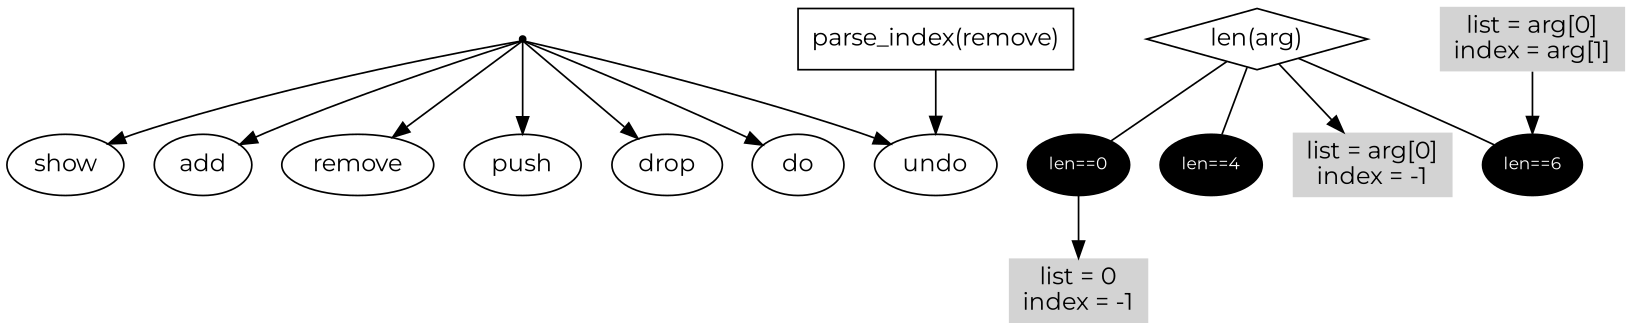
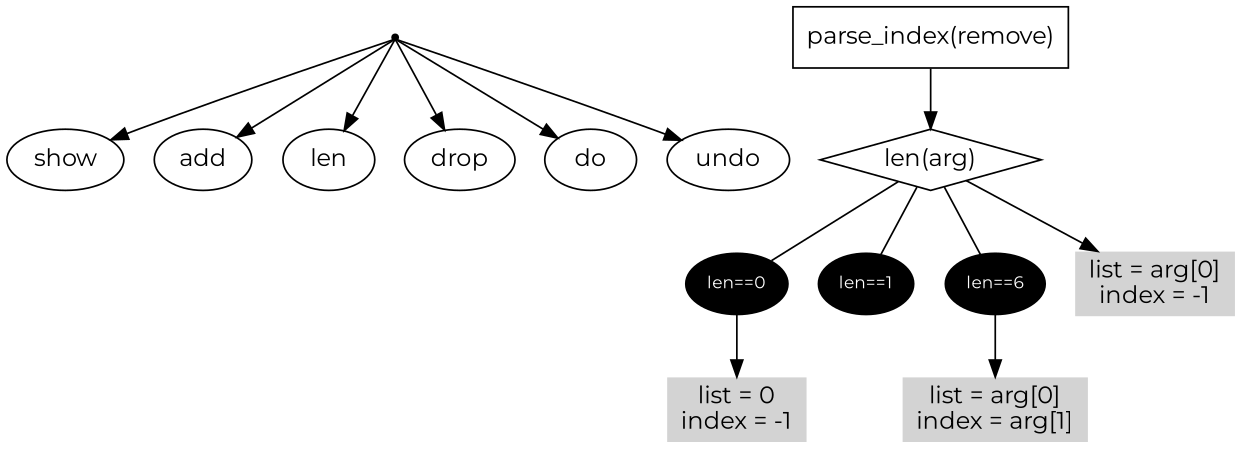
  digraph {
    fontname=Montserrat
    node [fontname=Montserrat]
    edge [fontname=Montserrat]
    start [shape=point]
    show
    add
-   remove
-   push
+   push [label=len]
    drop
    do
    undo
    n9 [label="parse_index(remove)" shape=box]
    n10 [label="len(arg)" shape=diamond]
    n11 [fillcolor=black fontcolor=white fontsize=10 label="len==0" style=filled]
-   n12 [fillcolor=black fontcolor=white fontsize=10 label="len==4" style=filled]
+   n12 [fillcolor=black fontcolor=white fontsize=10 label="len==1" style=filled]
    n13 [fillcolor=black fontcolor=white fontsize=10 label="len==6" style=filled]
    n14 [fillcolor=lightgrey label="list = arg[0]\nindex = -1" shape=none style=filled]
    n15 [fillcolor=lightgrey label="list = 0\nindex = -1" shape=none style=filled]
    n16 [fillcolor=lightgrey label="list = arg[0]\nindex = arg[1]" shape=none style=filled]
    start -> show
    start -> add
-   start -> remove
    start -> push
    start -> drop
    start -> do
    start -> undo
-   n9 -> undo
+   n9 -> n10
    n10 -> n11 [arrowhead=none]
    n10 -> n12 [arrowhead=none]
    n10 -> n13 [arrowhead=none]
    n10 -> n14
    n11 -> n15
-   n16 -> n13
+   n13 -> n16
  }
